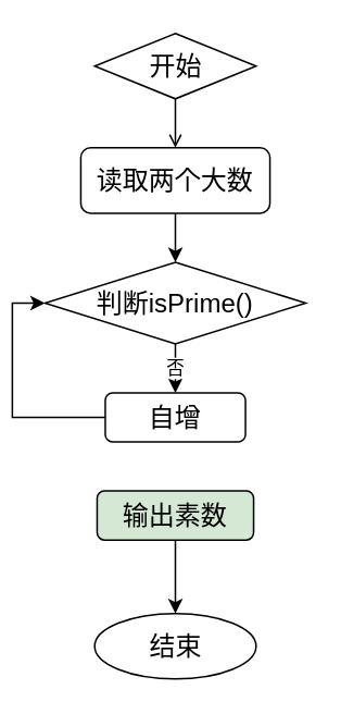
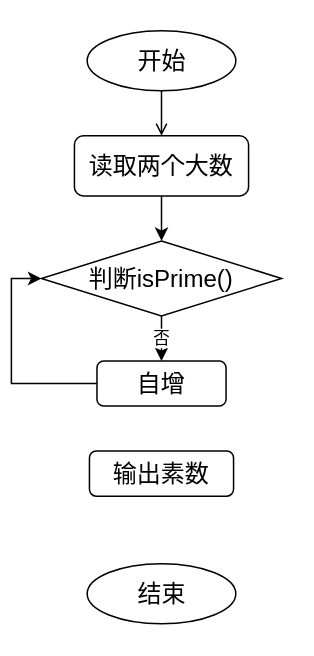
  <mxCell id="0" />
  <mxCell id="1" parent="0" />
  <mxCell id="2" style="edgeStyle=orthogonalEdgeStyle;rounded=0;orthogonalLoop=1;jettySize=auto;html=1;exitX=0.5;exitY=1;exitDx=0;exitDy=0;entryX=0.5;entryY=0;entryDx=0;entryDy=0;endArrow=open;" edge="1" parent="1" source="3" target="5"><mxGeometry relative="1" as="geometry" /></mxCell>
- <mxCell id="3" value="&lt;font style=&quot;font-size: 16px;&quot;&gt;开始&lt;/font&gt;" style="rhombus;whiteSpace=wrap;html=1;" vertex="1" parent="1"><mxGeometry x="50.5" y="20" width="99" height="40" as="geometry" /></mxCell>
+ <mxCell id="3" value="&lt;font style=&quot;font-size: 16px;&quot;&gt;开始&lt;/font&gt;" style="ellipse;whiteSpace=wrap;html=1;" vertex="1" parent="1"><mxGeometry x="50.5" y="20" width="99" height="40" as="geometry" /></mxCell>
  <mxCell id="4" style="edgeStyle=orthogonalEdgeStyle;rounded=0;orthogonalLoop=1;jettySize=auto;html=1;exitX=0.5;exitY=1;exitDx=0;exitDy=0;entryX=0.5;entryY=0;entryDx=0;entryDy=0;" edge="1" parent="1" source="5" target="7"><mxGeometry relative="1" as="geometry" /></mxCell>
  <mxCell id="5" value="&lt;font style=&quot;font-size: 16px;&quot;&gt;读取两个大数&lt;/font&gt;" style="rounded=1;whiteSpace=wrap;html=1;" vertex="1" parent="1"><mxGeometry x="42" y="90" width="116" height="40" as="geometry" /></mxCell>
  <mxCell id="6" value="否" style="edgeStyle=orthogonalEdgeStyle;rounded=0;orthogonalLoop=1;jettySize=auto;html=1;exitX=0.5;exitY=1;exitDx=0;exitDy=0;entryX=0.5;entryY=0;entryDx=0;entryDy=0;" edge="1" parent="1" source="7" target="9"><mxGeometry relative="1" as="geometry" /></mxCell>
  <mxCell id="7" value="&lt;font style=&quot;font-size: 16px;&quot;&gt;判断&lt;span style=&quot;text-align: start;&quot;&gt;isPrime()&lt;/span&gt;&lt;/font&gt;" style="rhombus;whiteSpace=wrap;html=1;" vertex="1" parent="1"><mxGeometry x="20" y="160" width="160" height="50" as="geometry" /></mxCell>
  <mxCell id="8" style="edgeStyle=orthogonalEdgeStyle;rounded=0;orthogonalLoop=1;jettySize=auto;html=1;exitX=0;exitY=0.5;exitDx=0;exitDy=0;entryX=0;entryY=0.5;entryDx=0;entryDy=0;" edge="1" parent="1" source="9" target="7"><mxGeometry relative="1" as="geometry" /></mxCell>
  <mxCell id="9" value="&lt;font size=&quot;3&quot;&gt;自增&lt;/font&gt;" style="rounded=1;whiteSpace=wrap;html=1;" vertex="1" parent="1"><mxGeometry x="57" y="240" width="86" height="30" as="geometry" /></mxCell>
- <mxCell id="10" style="edgeStyle=orthogonalEdgeStyle;rounded=0;orthogonalLoop=1;jettySize=auto;html=1;exitX=0.5;exitY=1;exitDx=0;exitDy=0;entryX=0.5;entryY=0;entryDx=0;entryDy=0;" edge="1" parent="1" source="11" target="12"><mxGeometry relative="1" as="geometry" /></mxCell>
- <mxCell id="11" value="&lt;font size=&quot;3&quot;&gt;输出素数&lt;/font&gt;" style="rounded=1;whiteSpace=wrap;html=1;fillColor=#d5e8d4;" vertex="1" parent="1"><mxGeometry x="52" y="300" width="96" height="30" as="geometry" /></mxCell>
+ <mxCell id="11" value="&lt;font size=&quot;3&quot;&gt;输出素数&lt;/font&gt;" style="rounded=1;whiteSpace=wrap;html=1;" vertex="1" parent="1"><mxGeometry x="52" y="300" width="96" height="30" as="geometry" /></mxCell>
  <mxCell id="12" value="&lt;font size=&quot;3&quot;&gt;结束&lt;/font&gt;" style="ellipse;whiteSpace=wrap;html=1;" vertex="1" parent="1"><mxGeometry x="50.5" y="375" width="99" height="40" as="geometry" /></mxCell>
